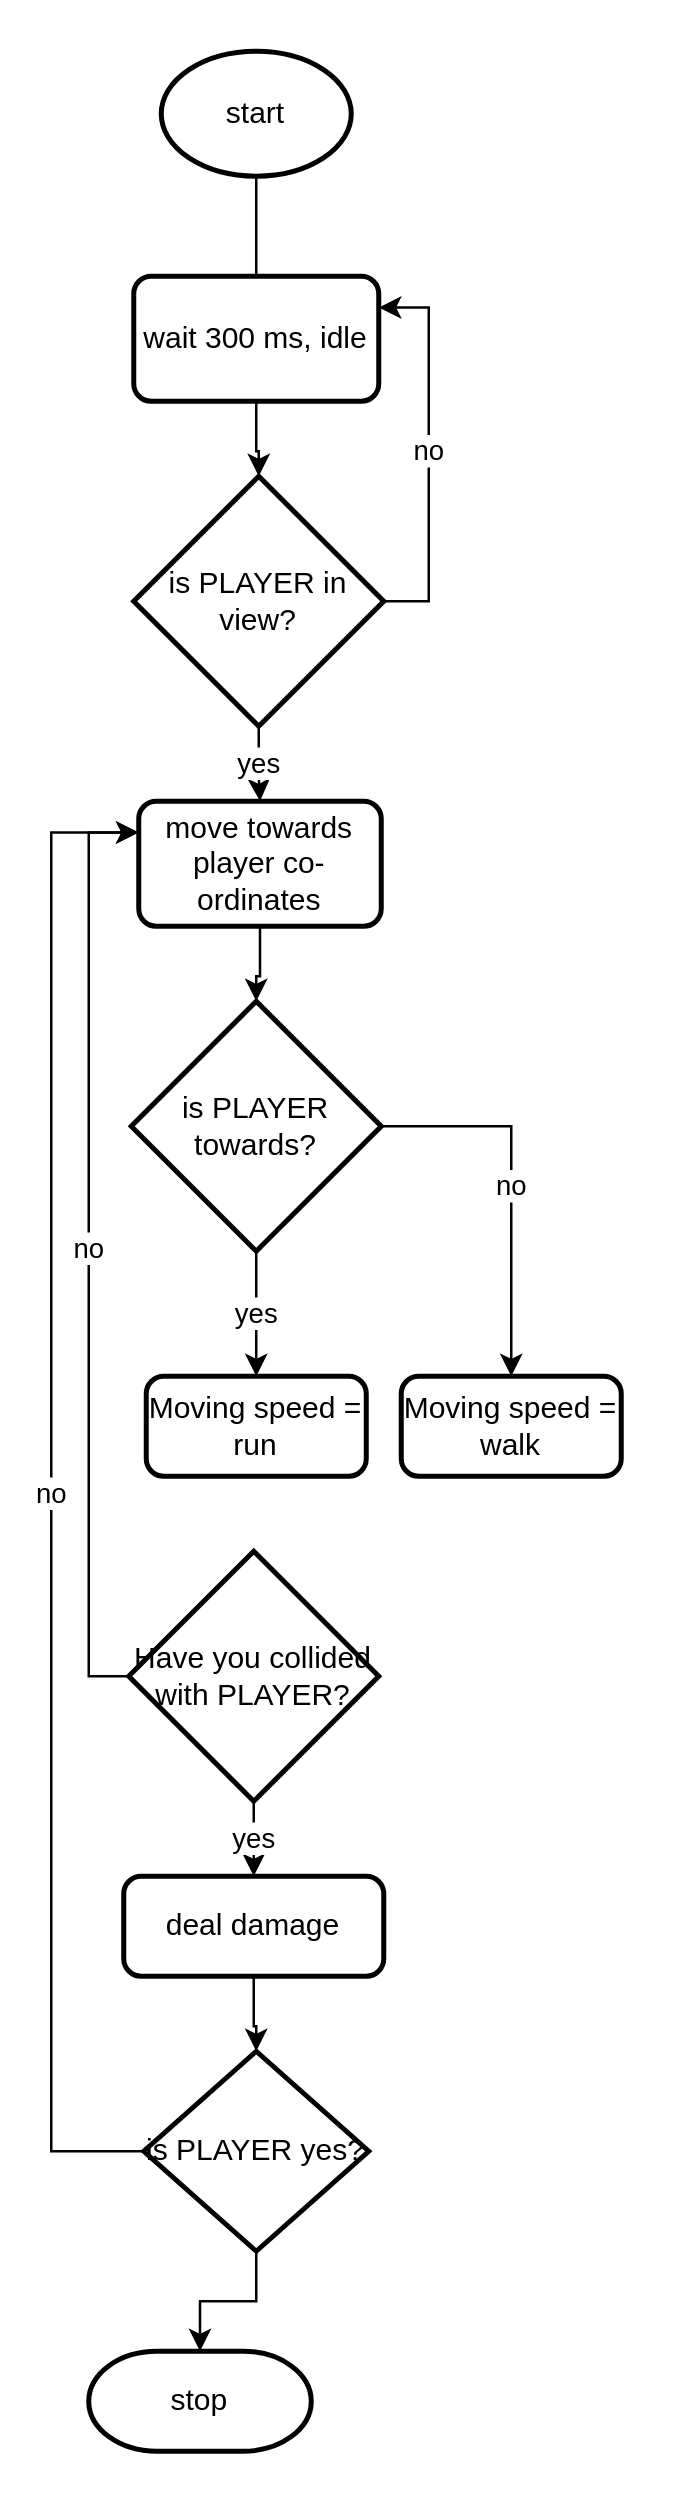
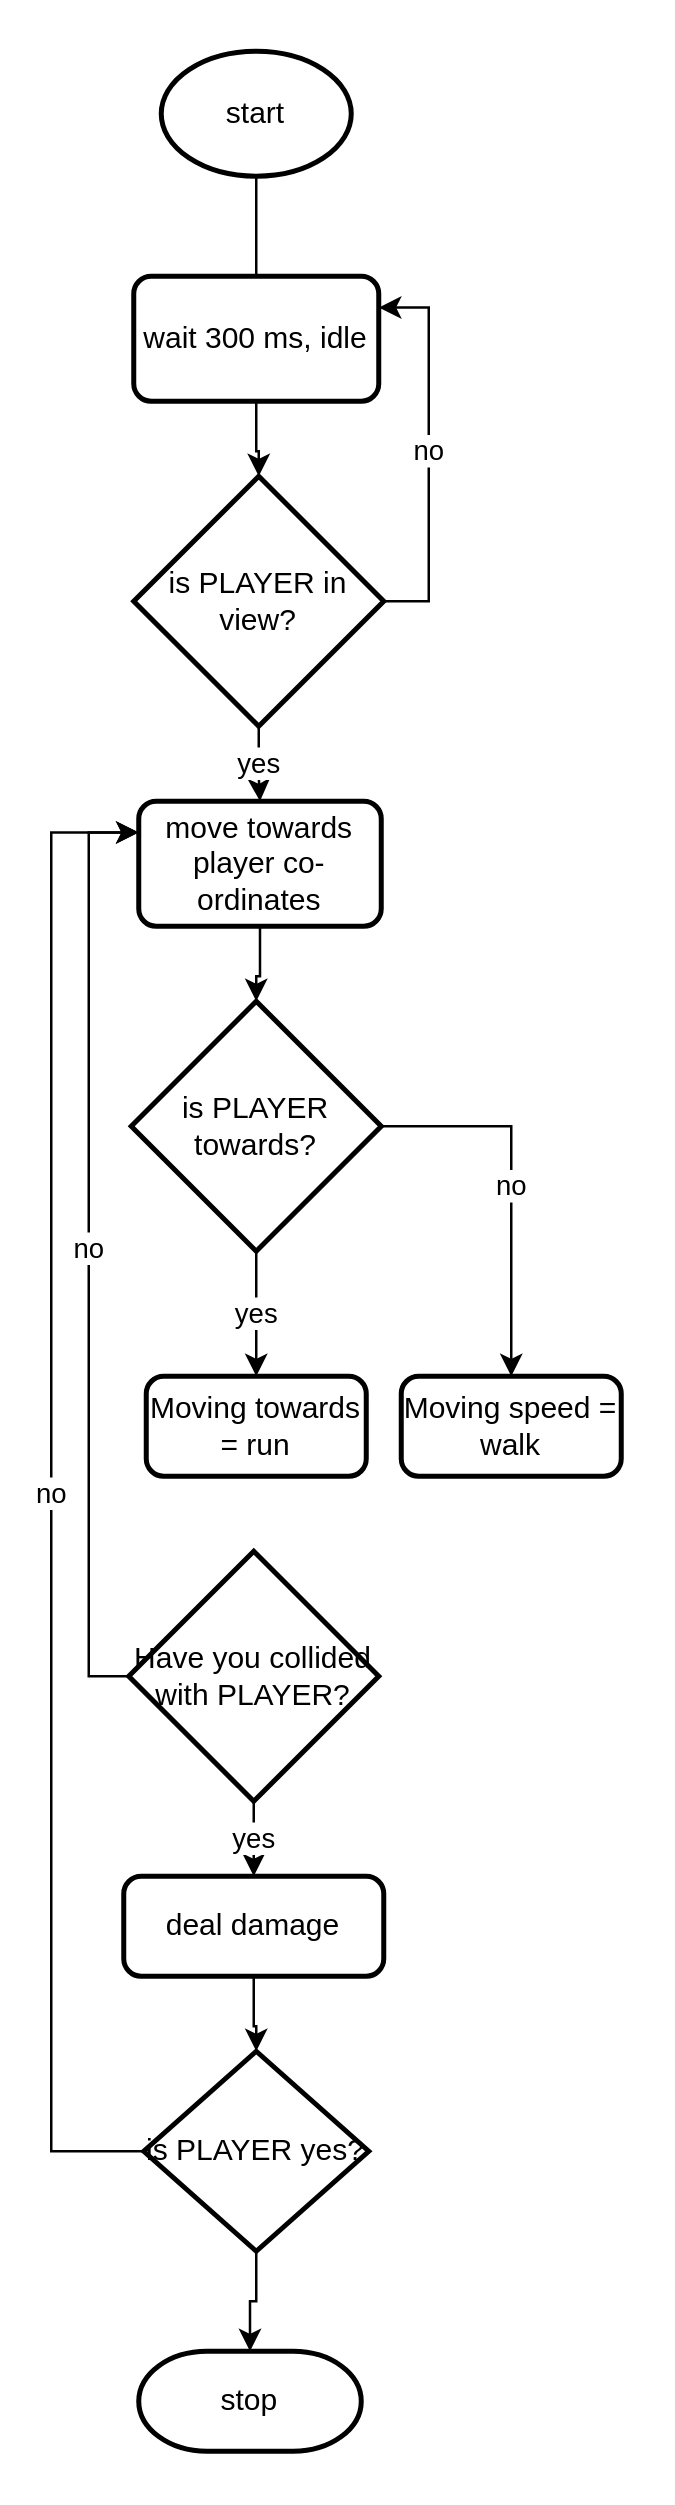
  <mxCell id="0" />
  <mxCell id="1" parent="0" />
  <mxCell id="2" style="edgeStyle=orthogonalEdgeStyle;rounded=0;orthogonalLoop=1;jettySize=auto;html=1;entryX=0.5;entryY=0;entryDx=0;entryDy=0;endArrow=none;" edge="1" parent="1" source="3" target="8"><mxGeometry relative="1" as="geometry" /></mxCell>
  <mxCell id="3" value="start" style="strokeWidth=2;html=1;shape=mxgraph.flowchart.start_1;whiteSpace=wrap;" vertex="1" parent="1"><mxGeometry x="64" width="76" height="50" as="geometry" y="20" /></mxCell>
  <mxCell id="4" value="no" style="edgeStyle=orthogonalEdgeStyle;rounded=0;orthogonalLoop=1;jettySize=auto;html=1;entryX=1;entryY=0.25;entryDx=0;entryDy=0;" edge="1" parent="1" source="6" target="8"><mxGeometry relative="1" as="geometry"><Array as="points"><mxPoint x="171" y="240" /><mxPoint x="171" y="123" /></Array></mxGeometry></mxCell>
  <mxCell id="5" value="yes" style="edgeStyle=orthogonalEdgeStyle;rounded=0;orthogonalLoop=1;jettySize=auto;html=1;entryX=0.5;entryY=0;entryDx=0;entryDy=0;" edge="1" parent="1" source="6" target="10"><mxGeometry relative="1" as="geometry" /></mxCell>
  <mxCell id="6" value="is PLAYER in view?" style="strokeWidth=2;html=1;shape=mxgraph.flowchart.decision;whiteSpace=wrap;" vertex="1" parent="1"><mxGeometry x="53" y="190" width="100" height="100" as="geometry" /></mxCell>
  <mxCell id="7" style="edgeStyle=orthogonalEdgeStyle;rounded=0;orthogonalLoop=1;jettySize=auto;html=1;" edge="1" parent="1" source="8" target="6"><mxGeometry relative="1" as="geometry" /></mxCell>
  <mxCell id="8" value="wait 300 ms, idle" style="rounded=1;whiteSpace=wrap;html=1;absoluteArcSize=1;arcSize=14;strokeWidth=2;" vertex="1" parent="1"><mxGeometry x="53" y="110" width="98" height="50" as="geometry" /></mxCell>
  <mxCell id="9" style="edgeStyle=orthogonalEdgeStyle;rounded=0;orthogonalLoop=1;jettySize=auto;html=1;" edge="1" parent="1" source="10" target="13"><mxGeometry relative="1" as="geometry" /></mxCell>
  <mxCell id="10" value="move towards player co-ordinates" style="rounded=1;whiteSpace=wrap;html=1;absoluteArcSize=1;arcSize=14;strokeWidth=2;" vertex="1" parent="1"><mxGeometry x="55" y="320" width="97" height="50" as="geometry" /></mxCell>
  <mxCell id="11" value="no" style="edgeStyle=orthogonalEdgeStyle;rounded=0;orthogonalLoop=1;jettySize=auto;html=1;entryX=0.5;entryY=0;entryDx=0;entryDy=0;" edge="1" parent="1" source="13" target="15"><mxGeometry relative="1" as="geometry" /></mxCell>
  <mxCell id="12" value="yes" style="edgeStyle=orthogonalEdgeStyle;rounded=0;orthogonalLoop=1;jettySize=auto;html=1;entryX=0.5;entryY=0;entryDx=0;entryDy=0;" edge="1" parent="1" source="13" target="14"><mxGeometry relative="1" as="geometry" /></mxCell>
  <mxCell id="13" value="is PLAYER towards?" style="strokeWidth=2;html=1;shape=mxgraph.flowchart.decision;whiteSpace=wrap;" vertex="1" parent="1"><mxGeometry x="52" y="400" width="100" height="100" as="geometry" /></mxCell>
- <mxCell id="14" value="Moving speed = run" style="rounded=1;whiteSpace=wrap;html=1;absoluteArcSize=1;arcSize=14;strokeWidth=2;" vertex="1" parent="1"><mxGeometry x="58" y="550" width="88" height="40" as="geometry" /></mxCell>
+ <mxCell id="14" value="Moving towards = run" style="rounded=1;whiteSpace=wrap;html=1;absoluteArcSize=1;arcSize=14;strokeWidth=2;" vertex="1" parent="1"><mxGeometry x="58" y="550" width="88" height="40" as="geometry" /></mxCell>
  <mxCell id="15" value="Moving speed = walk" style="rounded=1;whiteSpace=wrap;html=1;absoluteArcSize=1;arcSize=14;strokeWidth=2;" vertex="1" parent="1"><mxGeometry x="160" y="550" width="88" height="40" as="geometry" /></mxCell>
  <mxCell id="16" value="no" style="edgeStyle=orthogonalEdgeStyle;rounded=0;orthogonalLoop=1;jettySize=auto;html=1;entryX=0;entryY=0.25;entryDx=0;entryDy=0;" edge="1" parent="1" source="18" target="10"><mxGeometry relative="1" as="geometry"><Array as="points"><mxPoint x="35" y="670" /><mxPoint x="35" y="333" /></Array></mxGeometry></mxCell>
  <mxCell id="17" value="yes" style="edgeStyle=orthogonalEdgeStyle;rounded=0;orthogonalLoop=1;jettySize=auto;html=1;entryX=0.5;entryY=0;entryDx=0;entryDy=0;" edge="1" parent="1" source="18" target="20"><mxGeometry relative="1" as="geometry" /></mxCell>
  <mxCell id="18" value="Have you collided with PLAYER?" style="strokeWidth=2;html=1;shape=mxgraph.flowchart.decision;whiteSpace=wrap;" vertex="1" parent="1"><mxGeometry x="51" y="620" width="100" height="100" as="geometry" /></mxCell>
  <mxCell id="19" style="edgeStyle=orthogonalEdgeStyle;rounded=0;orthogonalLoop=1;jettySize=auto;html=1;" edge="1" parent="1" source="20" target="23"><mxGeometry relative="1" as="geometry" /></mxCell>
  <mxCell id="20" value="deal damage" style="rounded=1;whiteSpace=wrap;html=1;absoluteArcSize=1;arcSize=14;strokeWidth=2;" vertex="1" parent="1"><mxGeometry x="49" y="750" width="104" height="40" as="geometry" /></mxCell>
  <mxCell id="21" value="no" style="edgeStyle=orthogonalEdgeStyle;rounded=0;orthogonalLoop=1;jettySize=auto;html=1;entryX=0;entryY=0.25;entryDx=0;entryDy=0;" edge="1" parent="1" source="23" target="10"><mxGeometry relative="1" as="geometry"><Array as="points"><mxPoint x="20" y="860" /><mxPoint x="20" y="333" /></Array></mxGeometry></mxCell>
  <mxCell id="22" style="edgeStyle=orthogonalEdgeStyle;rounded=0;orthogonalLoop=1;jettySize=auto;html=1;entryX=0.5;entryY=0;entryDx=0;entryDy=0;entryPerimeter=0;" edge="1" parent="1" source="23" target="24"><mxGeometry relative="1" as="geometry" /></mxCell>
  <mxCell id="23" value="is PLAYER yes?" style="strokeWidth=2;html=1;shape=mxgraph.flowchart.decision;whiteSpace=wrap;" vertex="1" parent="1"><mxGeometry x="57" y="820" width="90" height="80" as="geometry" /></mxCell>
- <mxCell id="24" value="stop" style="strokeWidth=2;html=1;shape=mxgraph.flowchart.terminator;whiteSpace=wrap;" vertex="1" parent="1"><mxGeometry x="35" y="940" width="89" height="40" as="geometry" /></mxCell>
+ <mxCell id="24" value="stop" style="strokeWidth=2;html=1;shape=mxgraph.flowchart.terminator;whiteSpace=wrap;" vertex="1" parent="1"><mxGeometry x="55" y="940" width="89" height="40" as="geometry" /></mxCell>
